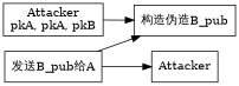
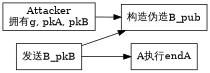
  digraph {
    rankdir=LR
    node [shape=box]
-   n1 [label="Attacker\npkA, pkA, pkB"]
+   n1 [label="Attacker\n拥有g, pkA, pkB"]
    n2 [label="构造伪造B_pub"]
-   n3 [label="发送B_pub给A"]
-   n4 [label=Attacker]
+   n3 [label="发送B_pkB"]
+   n4 [label="A执行endA"]
    n1 -> n2
    n3 -> n2
    n3 -> n4
  }
